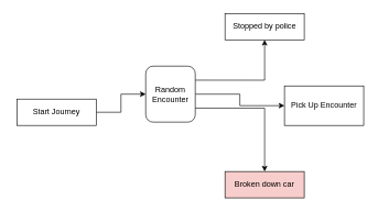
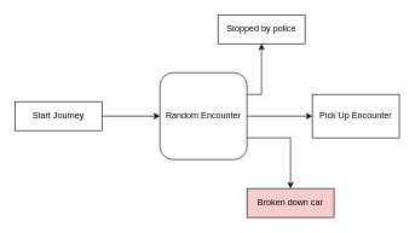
  <mxCell id="0" />
  <mxCell id="1" parent="0" />
  <mxCell id="2" style="edgeStyle=orthogonalEdgeStyle;rounded=0;orthogonalLoop=1;jettySize=auto;html=1;entryX=0;entryY=0.5;entryDx=0;entryDy=0;" edge="1" parent="1" source="3" target="7"><mxGeometry relative="1" as="geometry" /></mxCell>
- <mxCell id="3" value="Start Journey" style="rounded=0;whiteSpace=wrap;html=1;" vertex="1" parent="1"><mxGeometry x="25" y="150" width="120" height="40" as="geometry" /></mxCell>
+ <mxCell id="3" value="Start Journey" style="rounded=0;whiteSpace=wrap;html=1;" vertex="1" parent="1"><mxGeometry x="20" y="140" width="120" height="40" as="geometry" /></mxCell>
  <mxCell id="4" style="edgeStyle=orthogonalEdgeStyle;rounded=0;orthogonalLoop=1;jettySize=auto;html=1;exitX=1;exitY=0.5;exitDx=0;exitDy=0;" edge="1" parent="1" source="7" target="9"><mxGeometry relative="1" as="geometry"><mxPoint x="490" y="160" as="targetPoint" /></mxGeometry></mxCell>
  <mxCell id="5" style="edgeStyle=orthogonalEdgeStyle;rounded=0;orthogonalLoop=1;jettySize=auto;html=1;exitX=1;exitY=0.25;exitDx=0;exitDy=0;" edge="1" parent="1" source="7" target="10"><mxGeometry relative="1" as="geometry"><mxPoint x="390" y="90" as="targetPoint" /></mxGeometry></mxCell>
  <mxCell id="6" style="edgeStyle=orthogonalEdgeStyle;rounded=0;orthogonalLoop=1;jettySize=auto;html=1;exitX=1;exitY=0.75;exitDx=0;exitDy=0;" edge="1" parent="1" source="7" target="11"><mxGeometry relative="1" as="geometry"><mxPoint x="420" y="250" as="targetPoint" /></mxGeometry></mxCell>
- <mxCell id="7" value="Random Encounter" style="rounded=1;whiteSpace=wrap;html=1;" vertex="1" parent="1"><mxGeometry x="220" y="100" width="75" height="85" as="geometry" /></mxCell>
+ <mxCell id="7" value="Random Encounter" style="rounded=1;whiteSpace=wrap;html=1;" vertex="1" parent="1"><mxGeometry x="220" y="100" width="120" height="120" as="geometry" /></mxCell>
  <mxCell id="8" style="edgeStyle=orthogonalEdgeStyle;rounded=0;orthogonalLoop=1;jettySize=auto;html=1;exitX=0.5;exitY=1;exitDx=0;exitDy=0;" edge="1" parent="1" source="3" target="3"><mxGeometry relative="1" as="geometry" /></mxCell>
  <mxCell id="9" value="Pick Up Encounter" style="rounded=0;whiteSpace=wrap;html=1;" vertex="1" parent="1"><mxGeometry x="430" y="130" width="120" height="60" as="geometry" /></mxCell>
- <mxCell id="10" value="Stopped by police" style="rounded=0;whiteSpace=wrap;html=1;" vertex="1" parent="1"><mxGeometry x="340" y="20" width="120" height="40" as="geometry" /></mxCell>
+ <mxCell id="10" value="Stopped by police" style="rounded=0;whiteSpace=wrap;html=1;" vertex="1" parent="1"><mxGeometry x="300" y="20" width="120" height="40" as="geometry" /></mxCell>
  <mxCell id="11" value="Broken down car" style="rounded=0;whiteSpace=wrap;html=1;fillColor=#f8cecc;" vertex="1" parent="1"><mxGeometry x="340" y="260" width="120" height="40" as="geometry" /></mxCell>
